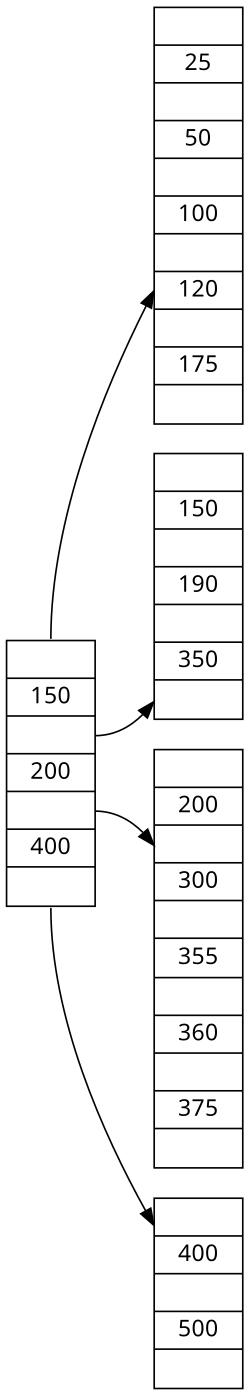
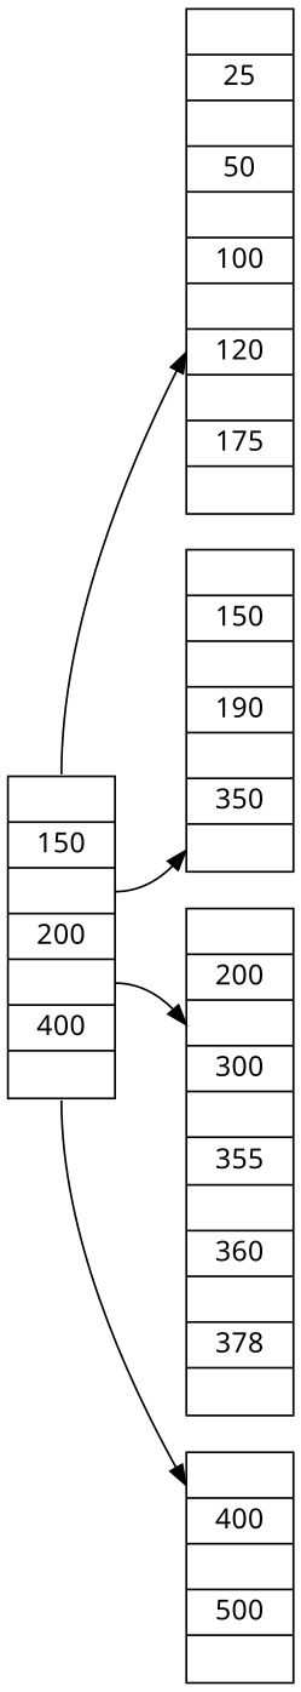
  digraph {
    rankdir=LR
    fontname="Noto Sans"
    node [shape=record fontname="Noto Sans"]
    edge [fontname="Noto Sans"]
    n1 [label="<f0> | 150 | <f1> | 200 | <f2> | 400 | <f3>"]
    n2 [label="<f0> | 25 | <f1> | 50 | <f2> | 100 | <f3> | 120 | <f4> | 175 | <f5>"]
    n3 [label="<f0> | 150 | <f1> | 190 | <f2> | 350 | <f3>"]
-   n4 [label="<f0> | 200 | <f1> | 300 | <f2> | 355 | <f3> | 360 | <f4> | 375 | <f5>"]
+   n4 [label="<f0> | 200 | <f1> | 300 | <f2> | 355 | <f3> | 360 | <f4> | 378 | <f5>"]
    n5 [label="<f0> | 400 | <f1> | 500 | <f2>"]
    n1 -> n2 [tailport=f0]
    n1 -> n3 [tailport=f1]
    n1 -> n4 [tailport=f2]
    n1 -> n5 [tailport=f3]
  }
